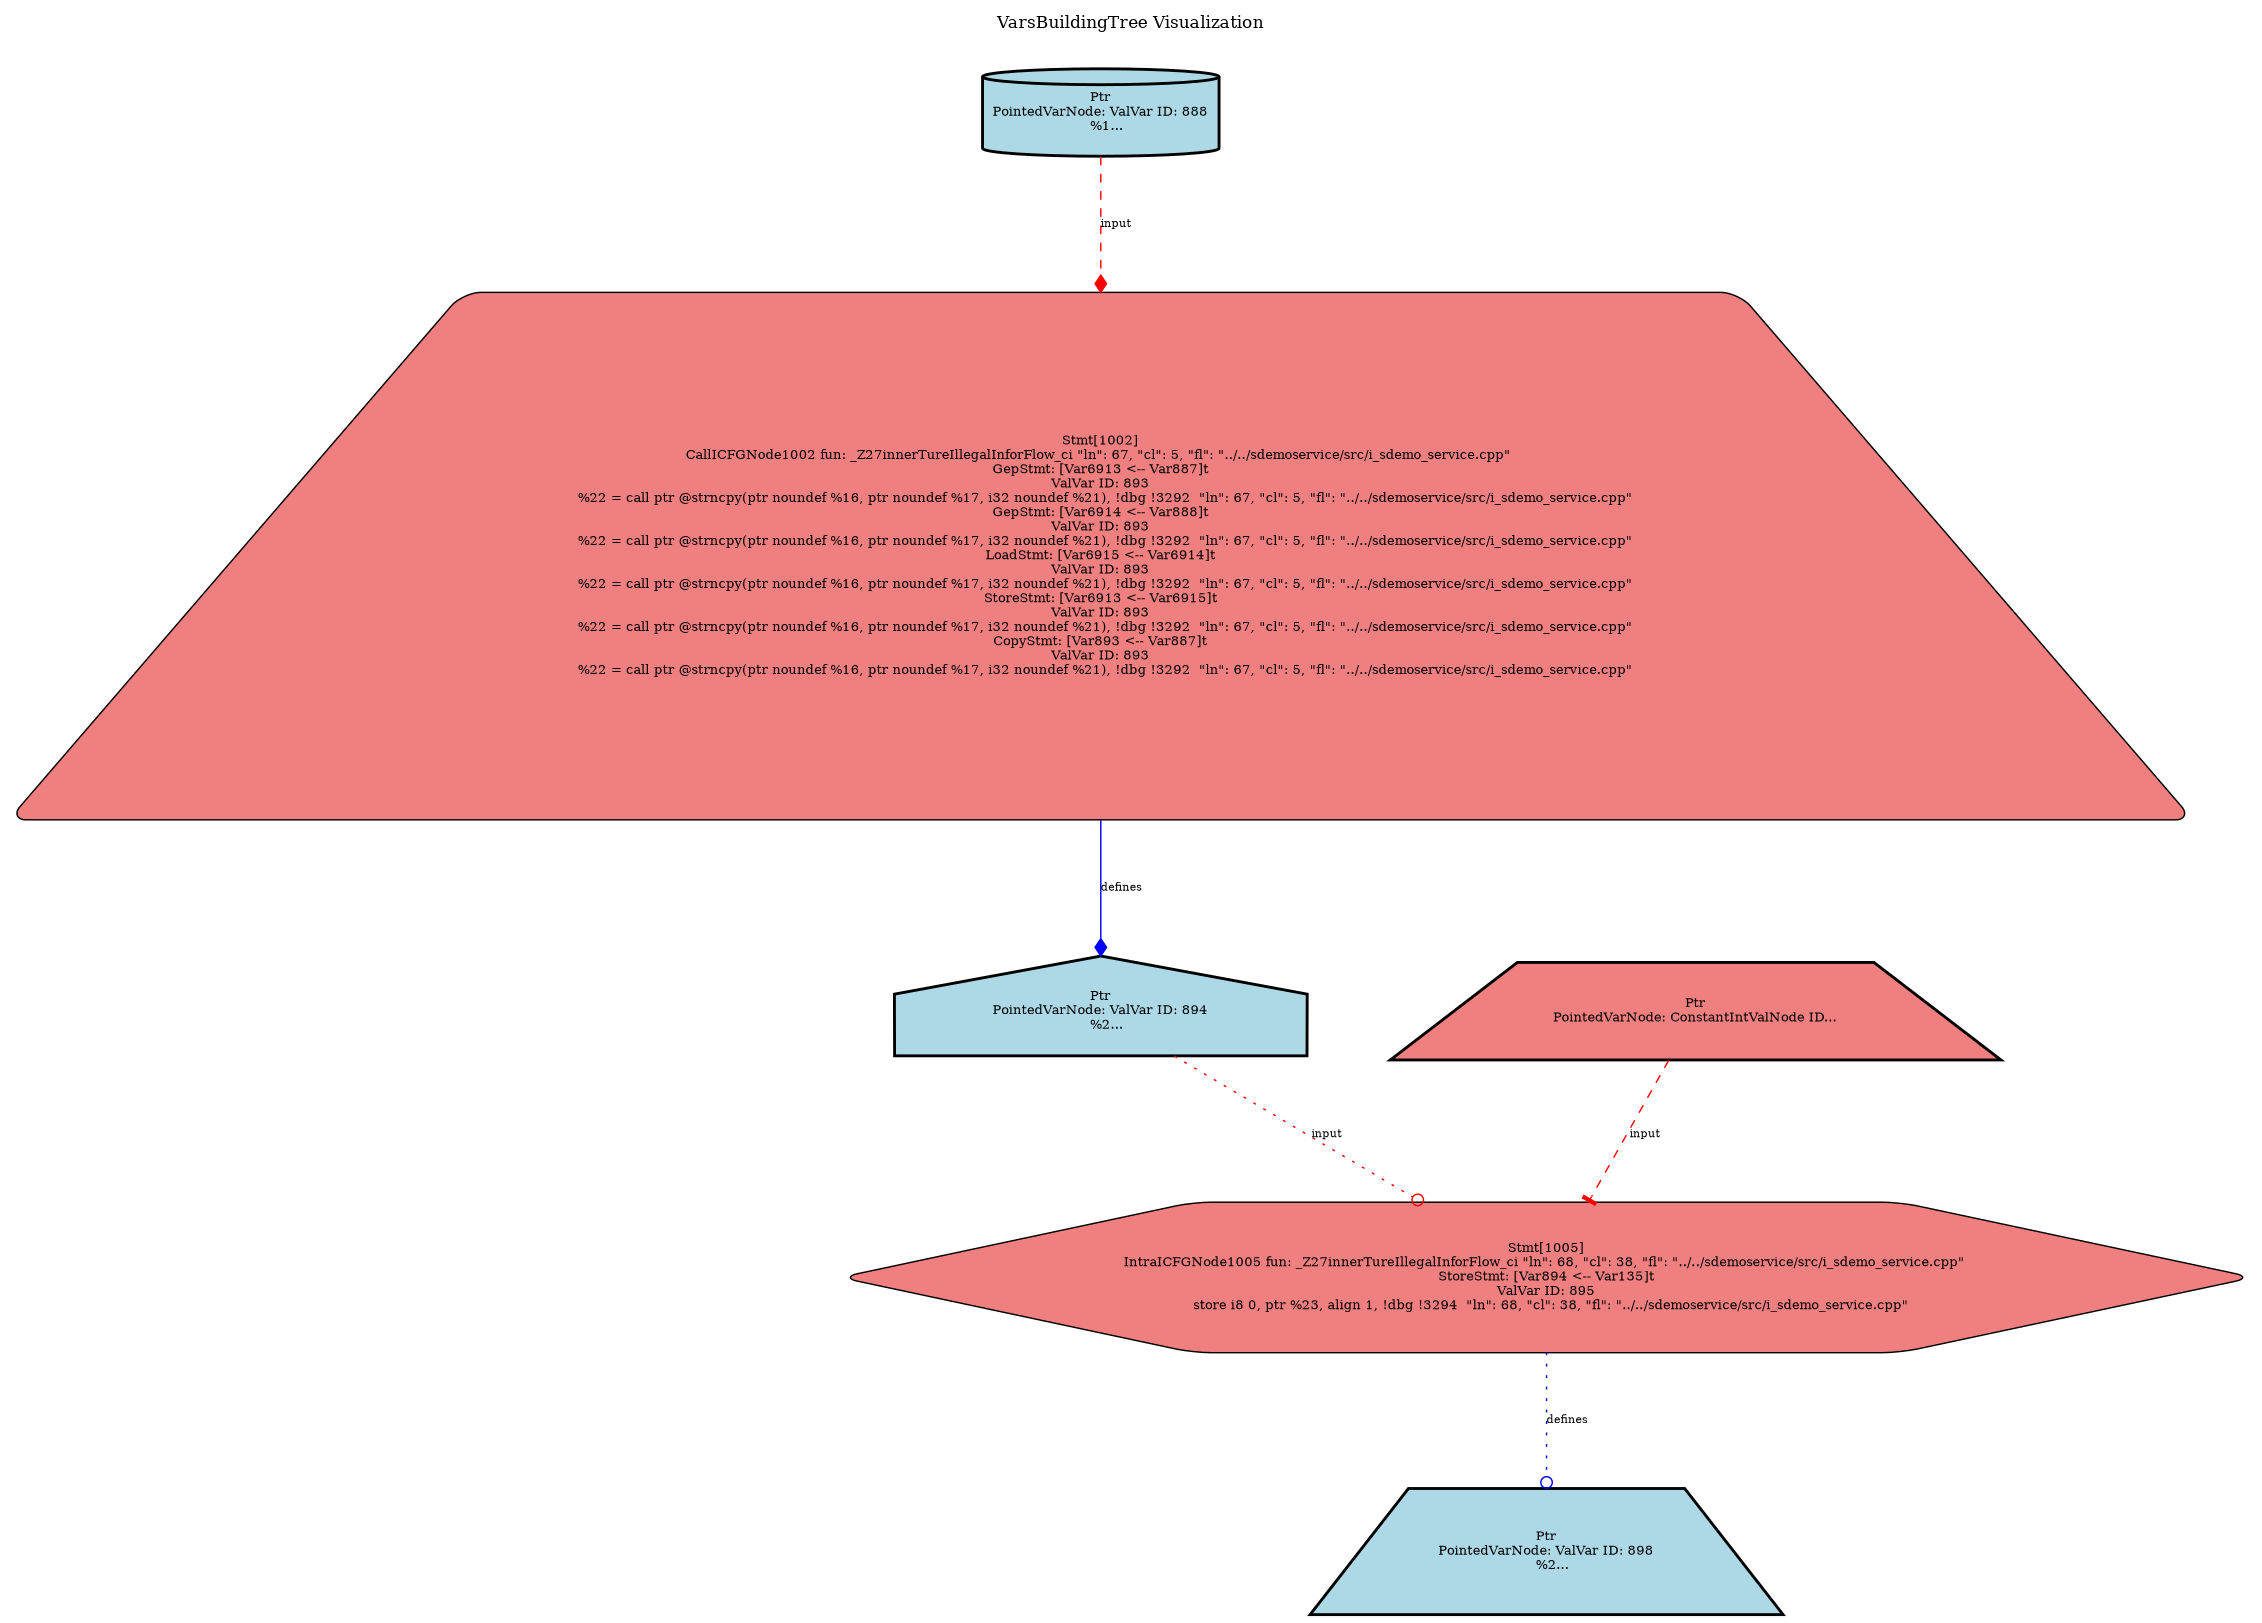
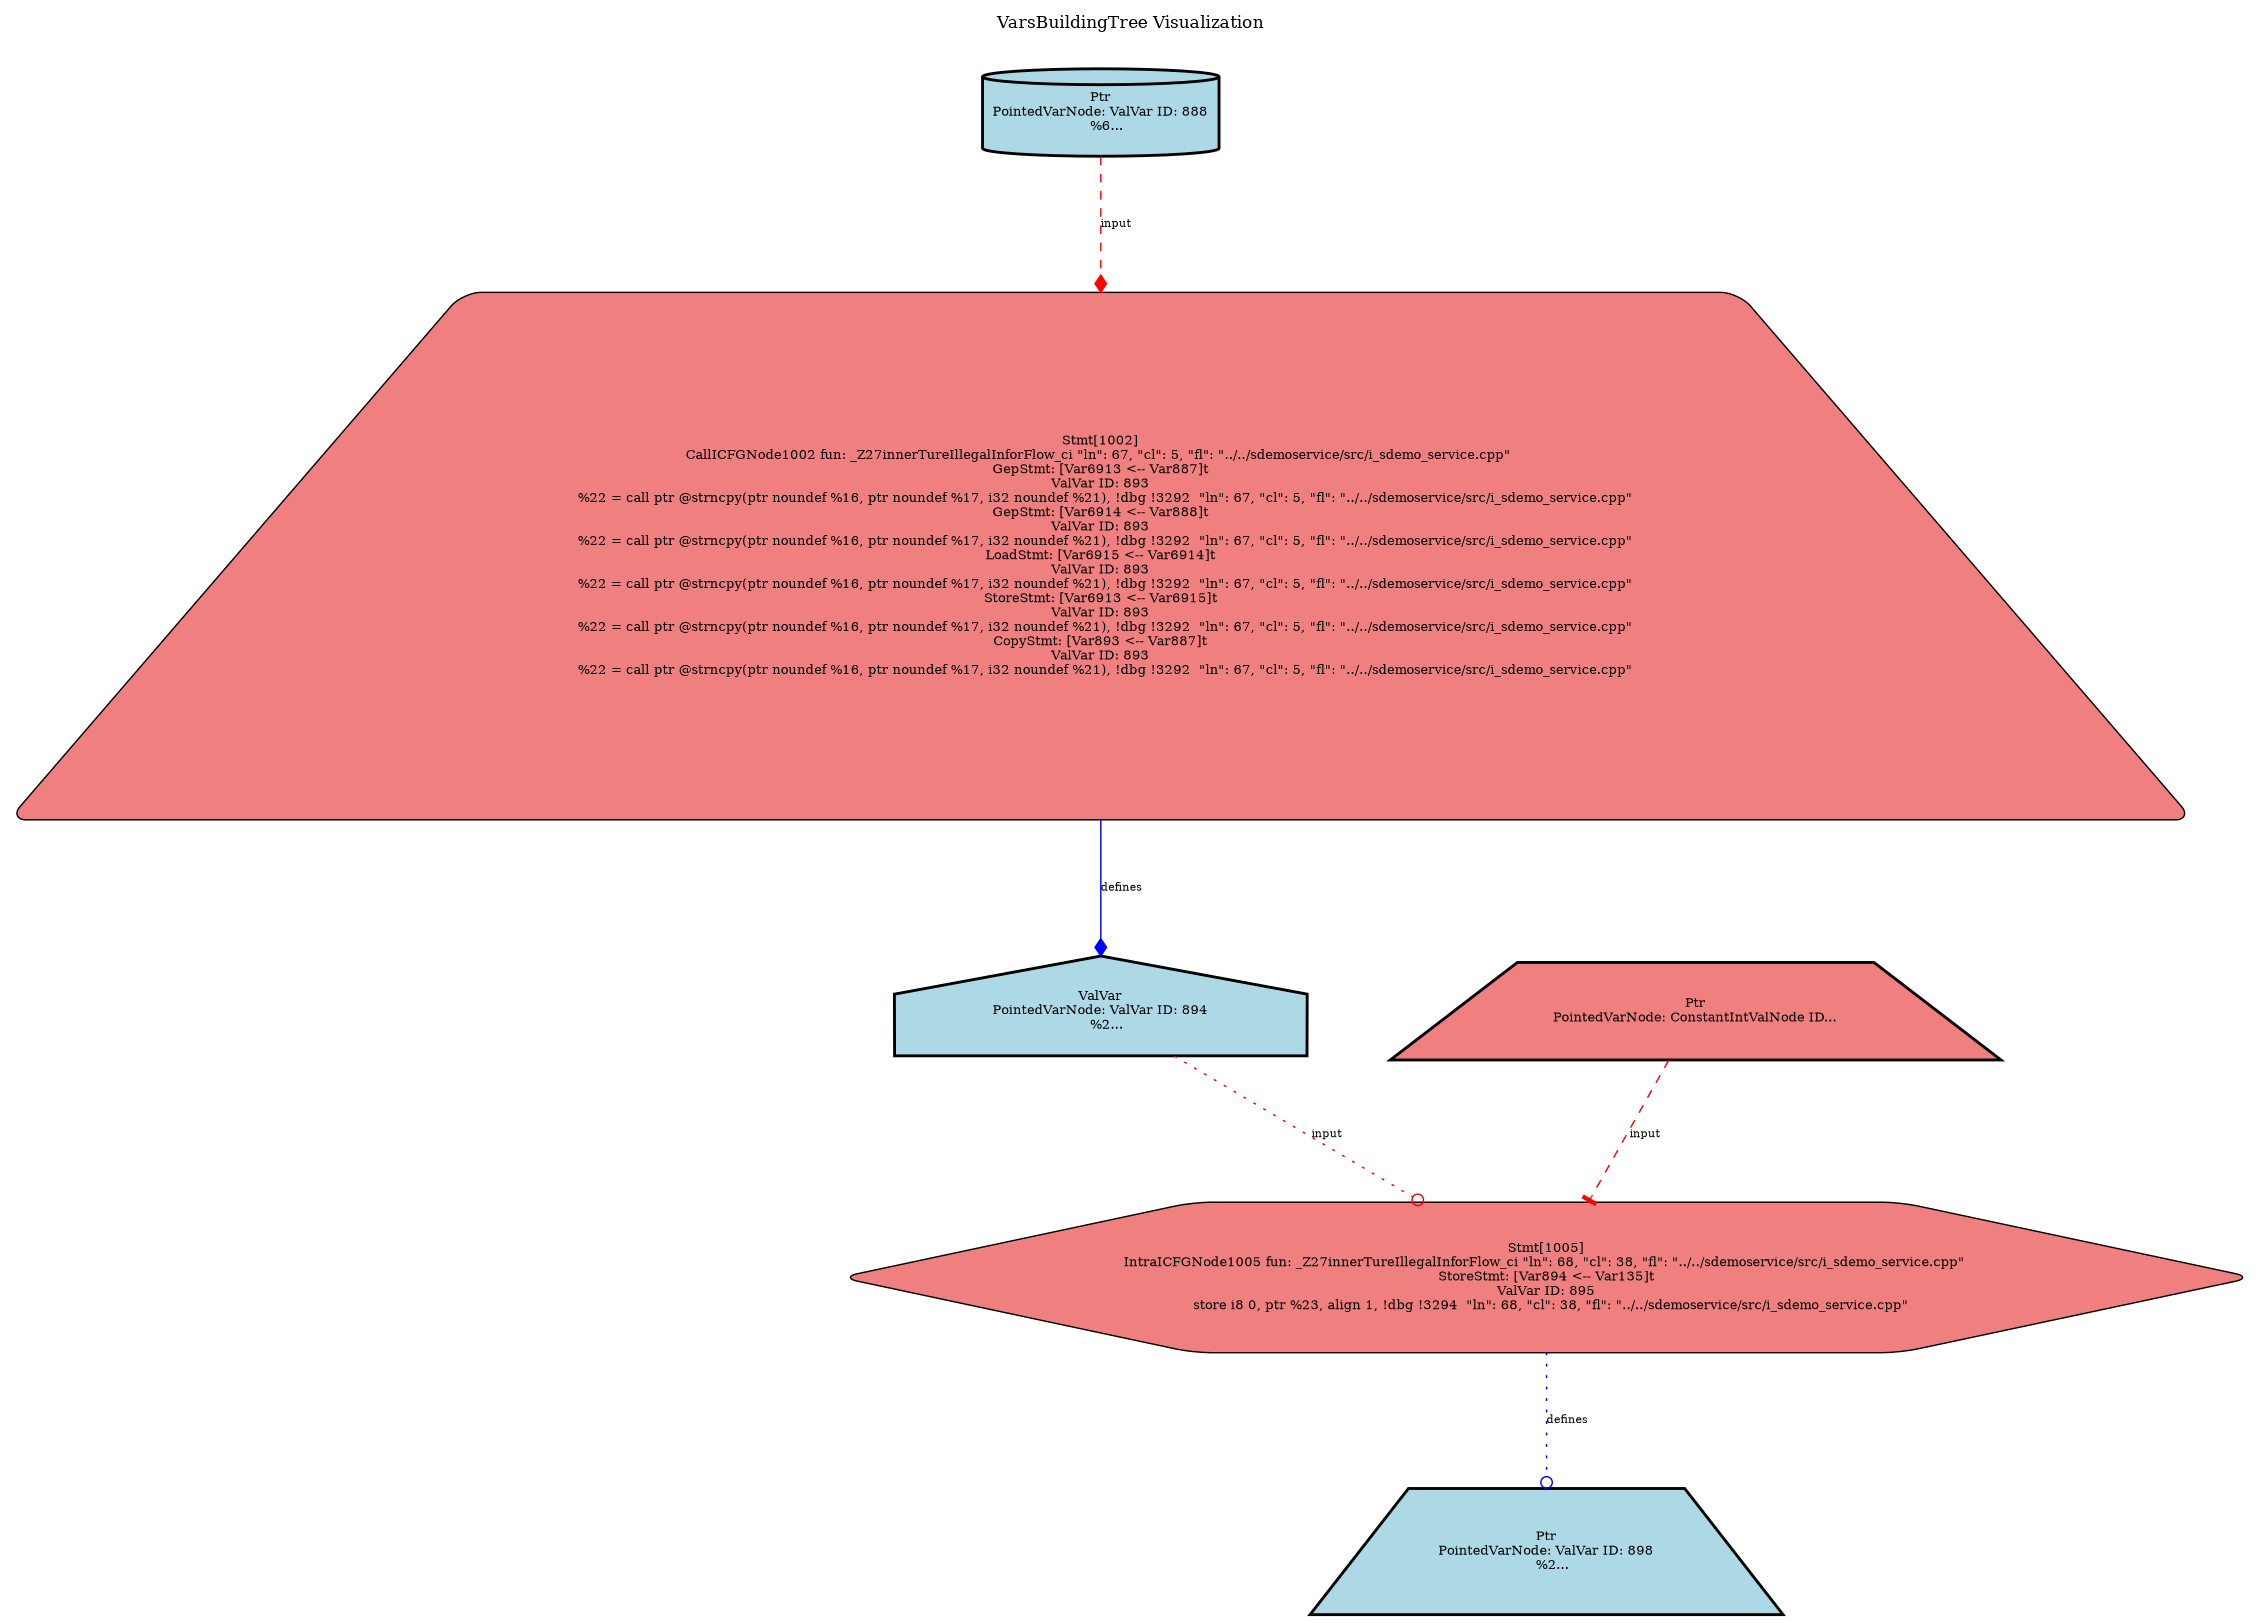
  digraph {
    fontsize=12
    label="VarsBuildingTree Visualization"
    labelloc=t
    nodesep=0.8
    rankdir=TB
    ranksep=1.2
    node [fillcolor=lightblue fixedsize=false fontsize=9 margin=0.1 shape=trapezium style="filled,bold"]
    edge [arrowhead=odot color=red fontsize=8 style=dotted]
    n1 [height=0 label="Ptr\nPointedVarNode: ValVar ID: 898\n   %2..." width=0]
    n2 [fillcolor=lightcoral height=0 label="Stmt[1005]\nIntraICFGNode1005 fun: _Z27innerTureIllegalInforFlow_ci \"ln\": 68, \"cl\": 38, \"fl\": \"../../sdemoservice/src/i_sdemo_service.cpp\" \nStoreStmt: [Var894 <-- Var135]\t\nValVar ID: 895\n   store i8 0, ptr %23, align 1, !dbg !3294  \"ln\": 68, \"cl\": 38, \"fl\": \"../../sdemoservice/src/i_sdemo_service.cpp\" " shape=hexagon style="filled,rounded" width=0]
-   n3 [height=0 label="Ptr\nPointedVarNode: ValVar ID: 894\n   %2..." shape=house width=0]
+   n3 [height=0 label="ValVar\nPointedVarNode: ValVar ID: 894\n   %2..." shape=house width=0]
    n4 [fillcolor=lightcoral height=0 label="Stmt[1002]\nCallICFGNode1002 fun: _Z27innerTureIllegalInforFlow_ci \"ln\": 67, \"cl\": 5, \"fl\": \"../../sdemoservice/src/i_sdemo_service.cpp\" \nGepStmt: [Var6913 <-- Var887]\t\nValVar ID: 893\n   %22 = call ptr @strncpy(ptr noundef %16, ptr noundef %17, i32 noundef %21), !dbg !3292  \"ln\": 67, \"cl\": 5, \"fl\": \"../../sdemoservice/src/i_sdemo_service.cpp\" \nGepStmt: [Var6914 <-- Var888]\t\nValVar ID: 893\n   %22 = call ptr @strncpy(ptr noundef %16, ptr noundef %17, i32 noundef %21), !dbg !3292  \"ln\": 67, \"cl\": 5, \"fl\": \"../../sdemoservice/src/i_sdemo_service.cpp\" \nLoadStmt: [Var6915 <-- Var6914]\t\nValVar ID: 893\n   %22 = call ptr @strncpy(ptr noundef %16, ptr noundef %17, i32 noundef %21), !dbg !3292  \"ln\": 67, \"cl\": 5, \"fl\": \"../../sdemoservice/src/i_sdemo_service.cpp\" \nStoreStmt: [Var6913 <-- Var6915]\t\nValVar ID: 893\n   %22 = call ptr @strncpy(ptr noundef %16, ptr noundef %17, i32 noundef %21), !dbg !3292  \"ln\": 67, \"cl\": 5, \"fl\": \"../../sdemoservice/src/i_sdemo_service.cpp\" \nCopyStmt: [Var893 <-- Var887]\t\nValVar ID: 893\n   %22 = call ptr @strncpy(ptr noundef %16, ptr noundef %17, i32 noundef %21), !dbg !3292  \"ln\": 67, \"cl\": 5, \"fl\": \"../../sdemoservice/src/i_sdemo_service.cpp\" " style="filled,rounded" width=0]
-   n5 [height=0 label="Ptr\nPointedVarNode: ValVar ID: 888\n   %1..." shape=cylinder width=0]
+   n5 [height=0 label="Ptr\nPointedVarNode: ValVar ID: 888\n   %6..." shape=cylinder width=0]
    n6 [fillcolor=lightcoral height=0 label="Ptr\nPointedVarNode: ConstantIntValNode ID..." width=0]
    n2 -> n1 [color=blue label=defines]
    n3 -> n2 [label=input]
    n4 -> n3 [arrowhead=diamond color=blue label=defines style=solid]
    n5 -> n4 [arrowhead=diamond label=input style=dashed]
    n6 -> n2 [arrowhead=tee label=input style=dashed]
  }
